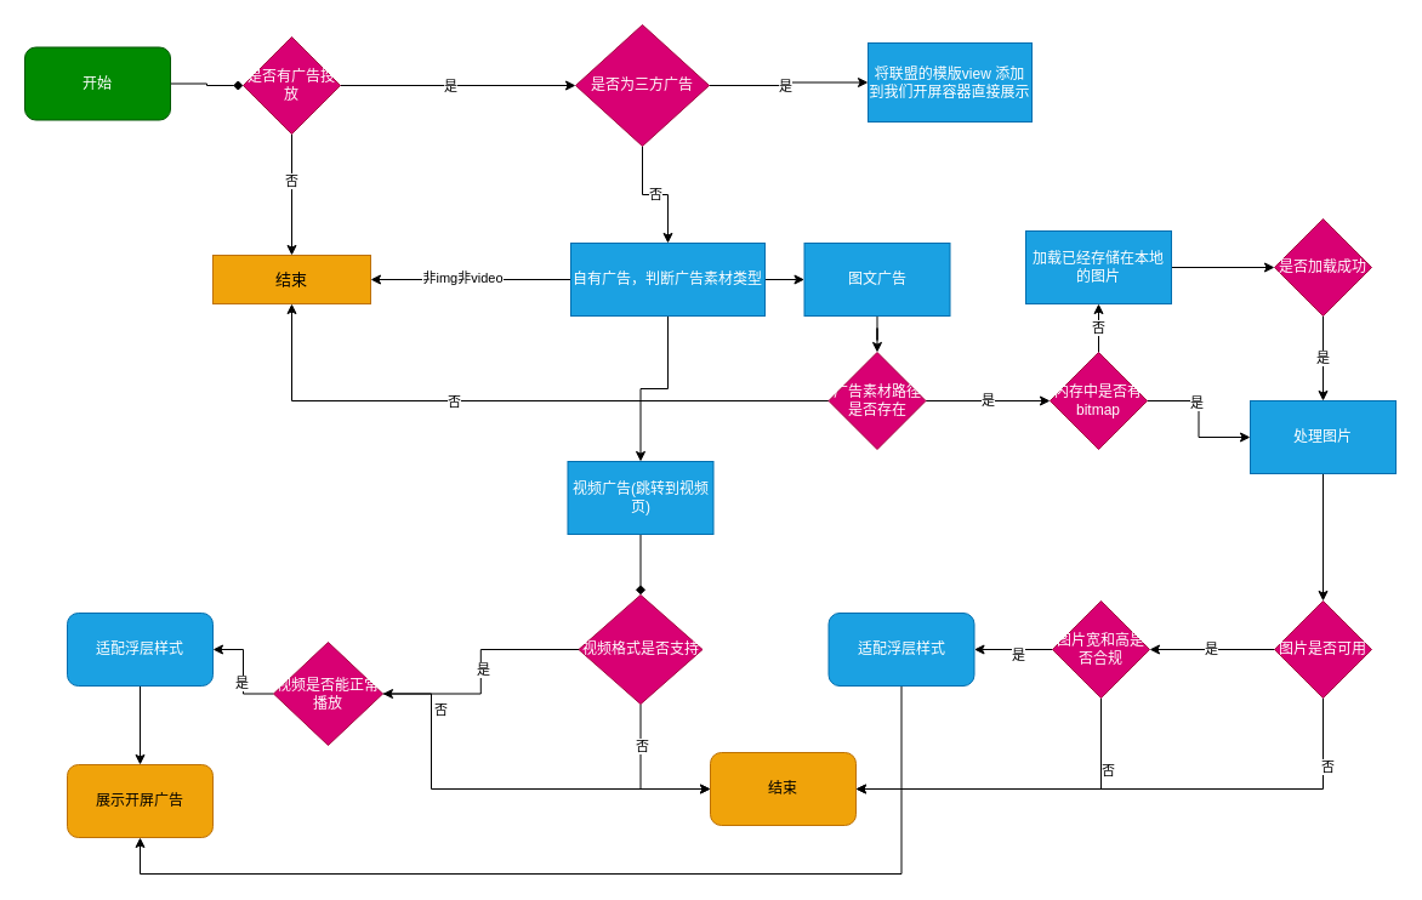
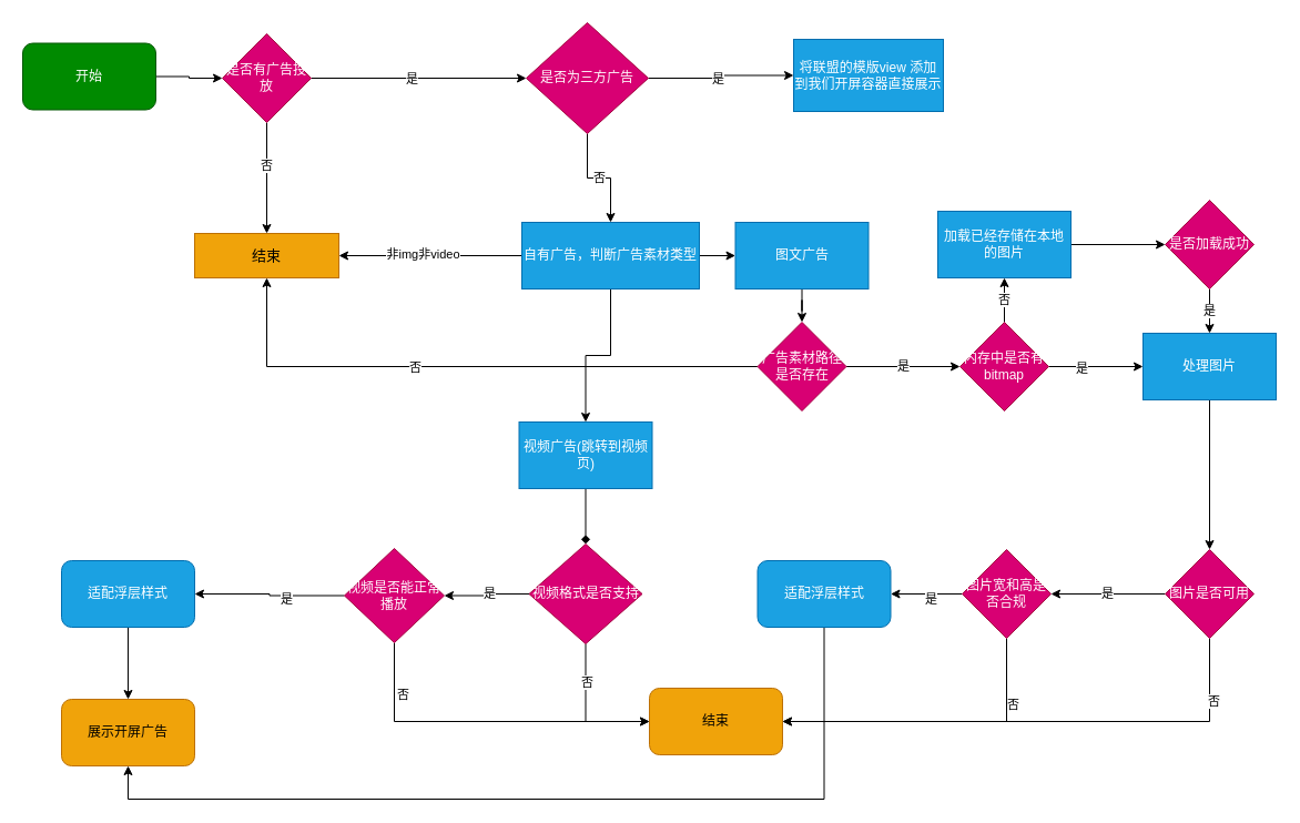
  <mxCell id="0" />
  <mxCell id="1" parent="0" />
- <mxCell id="2" value="" style="edgeStyle=orthogonalEdgeStyle;rounded=0;orthogonalLoop=1;jettySize=auto;html=1;endArrow=diamond;endFill=1;entryX=0;entryY=0.5;entryDx=0;entryDy=0;" edge="1" parent="1" source="3" target="8"><mxGeometry relative="1" as="geometry"><mxPoint x="240" y="70" as="targetPoint" /></mxGeometry></mxCell>
+ <mxCell id="2" value="" style="edgeStyle=orthogonalEdgeStyle;rounded=0;orthogonalLoop=1;jettySize=auto;html=1;endArrow=classic;endFill=1;entryX=0;entryY=0.5;entryDx=0;entryDy=0;" edge="1" parent="1" source="3" target="8"><mxGeometry relative="1" as="geometry"><mxPoint x="240" y="70" as="targetPoint" /></mxGeometry></mxCell>
  <mxCell id="3" value="开始" style="rounded=1;whiteSpace=wrap;html=1;strokeColor=#005700;fillColor=#008a00;fontColor=#ffffff;" vertex="1" parent="1"><mxGeometry x="20" y="38.5" width="120" height="60" as="geometry" /></mxCell>
  <mxCell id="4" value="" style="edgeStyle=orthogonalEdgeStyle;rounded=0;orthogonalLoop=1;jettySize=auto;html=1;endArrow=classic;endFill=1;entryX=0;entryY=0.5;entryDx=0;entryDy=0;" edge="1" parent="1" source="8" target="13"><mxGeometry relative="1" as="geometry"><mxPoint x="440" y="70" as="targetPoint" /></mxGeometry></mxCell>
  <mxCell id="5" value="是" style="edgeLabel;html=1;align=center;verticalAlign=middle;resizable=0;points=[];" vertex="1" connectable="0" parent="4"><mxGeometry x="-0.074" relative="1" as="geometry"><mxPoint as="offset" /></mxGeometry></mxCell>
  <mxCell id="6" value="" style="edgeStyle=orthogonalEdgeStyle;rounded=0;orthogonalLoop=1;jettySize=auto;html=1;endArrow=classic;endFill=1;" edge="1" parent="1" source="8" target="9"><mxGeometry relative="1" as="geometry" /></mxCell>
  <mxCell id="7" value="否" style="edgeLabel;html=1;align=center;verticalAlign=middle;resizable=0;points=[];" vertex="1" connectable="0" parent="6"><mxGeometry x="-0.232" y="-1" relative="1" as="geometry"><mxPoint as="offset" /></mxGeometry></mxCell>
  <mxCell id="8" value="是否有广告投放" style="rhombus;whiteSpace=wrap;html=1;strokeColor=#A50040;fillColor=#d80073;fontColor=#ffffff;" vertex="1" parent="1"><mxGeometry x="200" y="30" width="80" height="80" as="geometry" /></mxCell>
  <mxCell id="9" value="&lt;pre style=&quot;font-family: &amp;quot;jetbrains mono&amp;quot; , monospace ; font-size: 9.8pt&quot;&gt;结束&lt;/pre&gt;" style="whiteSpace=wrap;html=1;fillColor=#f0a30a;fontColor=#000000;strokeColor=#BD7000;" vertex="1" parent="1"><mxGeometry x="175" y="210" width="130" height="40" as="geometry" /></mxCell>
  <mxCell id="10" value="否" style="edgeStyle=orthogonalEdgeStyle;rounded=0;orthogonalLoop=1;jettySize=auto;html=1;endArrow=classic;endFill=1;entryX=0.5;entryY=0;entryDx=0;entryDy=0;" edge="1" parent="1" source="13" target="19"><mxGeometry relative="1" as="geometry"><mxPoint x="525" y="230" as="targetPoint" /></mxGeometry></mxCell>
  <mxCell id="11" value="" style="edgeStyle=orthogonalEdgeStyle;rounded=0;orthogonalLoop=1;jettySize=auto;html=1;endArrow=classic;endFill=1;" edge="1" parent="1" source="13" target="14"><mxGeometry relative="1" as="geometry" /></mxCell>
  <mxCell id="12" value="是" style="edgeLabel;html=1;align=center;verticalAlign=middle;resizable=0;points=[];" vertex="1" connectable="0" parent="11"><mxGeometry x="-0.068" relative="1" as="geometry"><mxPoint as="offset" /></mxGeometry></mxCell>
  <mxCell id="13" value="是否为三方广告" style="rhombus;whiteSpace=wrap;html=1;strokeColor=#A50040;fillColor=#d80073;fontColor=#ffffff;" vertex="1" parent="1"><mxGeometry x="474" y="20" width="110" height="100" as="geometry" /></mxCell>
  <mxCell id="14" value="将联盟的模版view 添加到我们开屏容器直接展示" style="whiteSpace=wrap;html=1;fillColor=#1ba1e2;fontColor=#ffffff;strokeColor=#006EAF;" vertex="1" parent="1"><mxGeometry x="715" y="35" width="135" height="65" as="geometry" /></mxCell>
  <mxCell id="15" value="" style="edgeStyle=orthogonalEdgeStyle;rounded=0;orthogonalLoop=1;jettySize=auto;html=1;endArrow=classic;endFill=1;" edge="1" parent="1" source="19" target="9"><mxGeometry relative="1" as="geometry" /></mxCell>
  <mxCell id="16" value="非img非video" style="edgeLabel;html=1;align=center;verticalAlign=middle;resizable=0;points=[];" vertex="1" connectable="0" parent="15"><mxGeometry x="0.089" y="-2" relative="1" as="geometry"><mxPoint as="offset" /></mxGeometry></mxCell>
  <mxCell id="17" value="" style="edgeStyle=orthogonalEdgeStyle;rounded=0;orthogonalLoop=1;jettySize=auto;html=1;endArrow=classic;endFill=1;" edge="1" parent="1" source="19" target="21"><mxGeometry relative="1" as="geometry" /></mxCell>
  <mxCell id="18" value="" style="edgeStyle=orthogonalEdgeStyle;rounded=0;orthogonalLoop=1;jettySize=auto;html=1;endArrow=classic;endFill=1;" edge="1" parent="1" source="19" target="23"><mxGeometry relative="1" as="geometry" /></mxCell>
  <mxCell id="19" value="自有广告，判断广告素材类型" style="rounded=0;whiteSpace=wrap;html=1;strokeColor=#006EAF;fillColor=#1ba1e2;fontColor=#ffffff;" vertex="1" parent="1"><mxGeometry x="470" y="200" width="160" height="60" as="geometry" /></mxCell>
  <mxCell id="20" value="" style="edgeStyle=orthogonalEdgeStyle;rounded=0;orthogonalLoop=1;jettySize=auto;html=1;endArrow=classic;endFill=1;" edge="1" parent="1" source="21" target="27"><mxGeometry relative="1" as="geometry" /></mxCell>
  <mxCell id="21" value="图文广告" style="whiteSpace=wrap;html=1;rounded=0;fillColor=#1ba1e2;fontColor=#ffffff;strokeColor=#006EAF;" vertex="1" parent="1"><mxGeometry x="662.5" y="200" width="120" height="60" as="geometry" /></mxCell>
  <mxCell id="22" value="" style="edgeStyle=orthogonalEdgeStyle;rounded=0;orthogonalLoop=1;jettySize=auto;html=1;endArrow=diamond;" edge="1" parent="1" source="23" target="53"><mxGeometry relative="1" as="geometry" /></mxCell>
  <mxCell id="23" value="视频广告(跳转到视频页)" style="whiteSpace=wrap;html=1;rounded=0;fillColor=#1ba1e2;fontColor=#ffffff;strokeColor=#006EAF;" vertex="1" parent="1"><mxGeometry x="467.5" y="380" width="120" height="60" as="geometry" /></mxCell>
  <mxCell id="24" style="edgeStyle=orthogonalEdgeStyle;rounded=0;orthogonalLoop=1;jettySize=auto;html=1;endArrow=classic;endFill=1;" edge="1" parent="1" source="27" target="9"><mxGeometry relative="1" as="geometry" /></mxCell>
  <mxCell id="25" value="否" style="edgeLabel;html=1;align=center;verticalAlign=middle;resizable=0;points=[];" vertex="1" connectable="0" parent="24"><mxGeometry x="0.184" relative="1" as="geometry"><mxPoint as="offset" /></mxGeometry></mxCell>
  <mxCell id="26" value="是" style="edgeStyle=orthogonalEdgeStyle;rounded=0;orthogonalLoop=1;jettySize=auto;html=1;endArrow=classic;endFill=1;entryX=0;entryY=0.5;entryDx=0;entryDy=0;" edge="1" parent="1" source="27" target="31"><mxGeometry relative="1" as="geometry"><mxPoint x="850" y="330" as="targetPoint" /></mxGeometry></mxCell>
  <mxCell id="27" value="广告素材路径是否存在" style="rhombus;whiteSpace=wrap;html=1;rounded=0;fillColor=#d80073;fontColor=#ffffff;strokeColor=#A50040;" vertex="1" parent="1"><mxGeometry x="682.5" y="290" width="80" height="80" as="geometry" /></mxCell>
  <mxCell id="28" value="否" style="edgeStyle=orthogonalEdgeStyle;rounded=0;orthogonalLoop=1;jettySize=auto;html=1;endArrow=classic;endFill=1;" edge="1" parent="1" source="31" target="33"><mxGeometry relative="1" as="geometry" /></mxCell>
  <mxCell id="29" style="edgeStyle=orthogonalEdgeStyle;rounded=0;orthogonalLoop=1;jettySize=auto;html=1;exitX=1;exitY=0.5;exitDx=0;exitDy=0;endArrow=classic;endFill=1;entryX=0;entryY=0.5;entryDx=0;entryDy=0;" edge="1" parent="1" source="31" target="37"><mxGeometry relative="1" as="geometry"><mxPoint x="1020" y="340" as="targetPoint" /></mxGeometry></mxCell>
  <mxCell id="30" value="是" style="edgeLabel;html=1;align=center;verticalAlign=middle;resizable=0;points=[];" vertex="1" connectable="0" parent="29"><mxGeometry x="-0.31" y="-1" relative="1" as="geometry"><mxPoint as="offset" /></mxGeometry></mxCell>
  <mxCell id="31" value="内存中是否有bitmap" style="rhombus;whiteSpace=wrap;html=1;strokeColor=#A50040;fillColor=#d80073;fontColor=#ffffff;" vertex="1" parent="1"><mxGeometry x="865" y="290" width="80" height="80" as="geometry" /></mxCell>
  <mxCell id="32" value="" style="edgeStyle=orthogonalEdgeStyle;rounded=0;orthogonalLoop=1;jettySize=auto;html=1;endArrow=classic;endFill=1;" edge="1" parent="1" source="33" target="35"><mxGeometry relative="1" as="geometry" /></mxCell>
  <mxCell id="33" value="加载已经存储在本地的图片" style="whiteSpace=wrap;html=1;fillColor=#1ba1e2;fontColor=#ffffff;strokeColor=#006EAF;" vertex="1" parent="1"><mxGeometry x="845" y="190" width="120" height="60" as="geometry" /></mxCell>
  <mxCell id="34" value="是" style="edgeStyle=orthogonalEdgeStyle;rounded=0;orthogonalLoop=1;jettySize=auto;html=1;endArrow=classic;endFill=1;" edge="1" parent="1" source="35" target="37"><mxGeometry relative="1" as="geometry" /></mxCell>
  <mxCell id="35" value="是否加载成功" style="rhombus;whiteSpace=wrap;html=1;fillColor=#d80073;fontColor=#ffffff;strokeColor=#A50040;" vertex="1" parent="1"><mxGeometry x="1050" y="180" width="80" height="80" as="geometry" /></mxCell>
  <mxCell id="36" value="" style="edgeStyle=orthogonalEdgeStyle;rounded=0;orthogonalLoop=1;jettySize=auto;html=1;" edge="1" parent="1" source="37" target="41"><mxGeometry relative="1" as="geometry" /></mxCell>
- <mxCell id="37" value="处理图片" style="rounded=0;whiteSpace=wrap;html=1;strokeColor=#006EAF;fillColor=#1ba1e2;fontColor=#ffffff;" vertex="1" parent="1"><mxGeometry x="1030" y="330" width="120" height="60" as="geometry" /></mxCell>
+ <mxCell id="37" value="处理图片" style="rounded=0;whiteSpace=wrap;html=1;strokeColor=#006EAF;fillColor=#1ba1e2;fontColor=#ffffff;" vertex="1" parent="1"><mxGeometry x="1030" y="300" width="120" height="60" as="geometry" /></mxCell>
  <mxCell id="38" value="是" style="edgeStyle=orthogonalEdgeStyle;rounded=0;orthogonalLoop=1;jettySize=auto;html=1;" edge="1" parent="1" source="41" target="46"><mxGeometry relative="1" as="geometry" /></mxCell>
  <mxCell id="39" style="edgeStyle=orthogonalEdgeStyle;rounded=0;orthogonalLoop=1;jettySize=auto;html=1;entryX=1;entryY=0.5;entryDx=0;entryDy=0;" edge="1" parent="1" source="41" target="61"><mxGeometry relative="1" as="geometry"><Array as="points"><mxPoint x="1090" y="650" /></Array></mxGeometry></mxCell>
  <mxCell id="40" value="否" style="edgeLabel;html=1;align=center;verticalAlign=middle;resizable=0;points=[];" vertex="1" connectable="0" parent="39"><mxGeometry x="-0.758" y="3" relative="1" as="geometry"><mxPoint as="offset" /></mxGeometry></mxCell>
  <mxCell id="41" value="图片是否可用" style="rhombus;whiteSpace=wrap;html=1;rounded=0;fillColor=#d80073;fontColor=#ffffff;strokeColor=#A50040;" vertex="1" parent="1"><mxGeometry x="1050" y="495" width="80" height="80" as="geometry" /></mxCell>
  <mxCell id="42" value="" style="edgeStyle=orthogonalEdgeStyle;rounded=0;orthogonalLoop=1;jettySize=auto;html=1;endArrow=classic;endFill=1;" edge="1" parent="1" source="46" target="48"><mxGeometry relative="1" as="geometry" /></mxCell>
  <mxCell id="43" value="是" style="edgeLabel;html=1;align=center;verticalAlign=middle;resizable=0;points=[];" vertex="1" connectable="0" parent="42"><mxGeometry x="-0.129" y="4" relative="1" as="geometry"><mxPoint x="-1" as="offset" /></mxGeometry></mxCell>
  <mxCell id="44" style="edgeStyle=orthogonalEdgeStyle;rounded=0;orthogonalLoop=1;jettySize=auto;html=1;entryX=1;entryY=0.5;entryDx=0;entryDy=0;" edge="1" parent="1" source="46" target="61"><mxGeometry relative="1" as="geometry"><Array as="points"><mxPoint x="907" y="650" /></Array></mxGeometry></mxCell>
  <mxCell id="45" value="否" style="edgeLabel;html=1;align=center;verticalAlign=middle;resizable=0;points=[];" vertex="1" connectable="0" parent="44"><mxGeometry x="-0.571" y="5" relative="1" as="geometry"><mxPoint as="offset" /></mxGeometry></mxCell>
  <mxCell id="46" value="图片宽和高是否合规" style="rhombus;whiteSpace=wrap;html=1;strokeColor=#A50040;fillColor=#d80073;fontColor=#ffffff;" vertex="1" parent="1"><mxGeometry x="867" y="495" width="80" height="80" as="geometry" /></mxCell>
  <mxCell id="47" style="edgeStyle=orthogonalEdgeStyle;rounded=0;orthogonalLoop=1;jettySize=auto;html=1;entryX=0.5;entryY=1;entryDx=0;entryDy=0;" edge="1" parent="1" source="48" target="62"><mxGeometry relative="1" as="geometry"><Array as="points"><mxPoint x="743" y="720" /><mxPoint x="115" y="720" /></Array></mxGeometry></mxCell>
  <mxCell id="48" value="适配浮层样式" style="whiteSpace=wrap;html=1;rounded=1;fillColor=#1ba1e2;fontColor=#ffffff;strokeColor=#006EAF;" vertex="1" parent="1"><mxGeometry x="682.5" y="505" width="120" height="60" as="geometry" /></mxCell>
  <mxCell id="49" value="" style="edgeStyle=orthogonalEdgeStyle;rounded=0;orthogonalLoop=1;jettySize=auto;html=1;" edge="1" parent="1" source="53" target="58"><mxGeometry relative="1" as="geometry" /></mxCell>
  <mxCell id="50" value="是" style="edgeLabel;html=1;align=center;verticalAlign=middle;resizable=0;points=[];" vertex="1" connectable="0" parent="49"><mxGeometry x="-0.017" y="1" relative="1" as="geometry"><mxPoint x="1" as="offset" /></mxGeometry></mxCell>
  <mxCell id="51" value="" style="edgeStyle=orthogonalEdgeStyle;rounded=0;orthogonalLoop=1;jettySize=auto;html=1;entryX=0;entryY=0.5;entryDx=0;entryDy=0;exitX=0.5;exitY=1;exitDx=0;exitDy=0;" edge="1" parent="1" source="53" target="61"><mxGeometry relative="1" as="geometry" /></mxCell>
  <mxCell id="52" value="否" style="edgeLabel;html=1;align=center;verticalAlign=middle;resizable=0;points=[];" vertex="1" connectable="0" parent="51"><mxGeometry x="-0.478" y="1" relative="1" as="geometry"><mxPoint y="1" as="offset" /></mxGeometry></mxCell>
  <mxCell id="53" value="视频格式是否支持" style="rhombus;whiteSpace=wrap;html=1;rounded=0;fillColor=#d80073;fontColor=#ffffff;strokeColor=#A50040;" vertex="1" parent="1"><mxGeometry x="476.5" y="490" width="102" height="90" as="geometry" /></mxCell>
  <mxCell id="54" style="edgeStyle=orthogonalEdgeStyle;rounded=0;orthogonalLoop=1;jettySize=auto;html=1;" edge="1" parent="1" source="58" target="60"><mxGeometry relative="1" as="geometry" /></mxCell>
  <mxCell id="55" value="是" style="edgeLabel;html=1;align=center;verticalAlign=middle;resizable=0;points=[];" vertex="1" connectable="0" parent="54"><mxGeometry x="-0.207" y="3" relative="1" as="geometry"><mxPoint x="1" as="offset" /></mxGeometry></mxCell>
  <mxCell id="56" style="edgeStyle=orthogonalEdgeStyle;rounded=0;orthogonalLoop=1;jettySize=auto;html=1;entryX=0;entryY=0.5;entryDx=0;entryDy=0;" edge="1" parent="1" source="58" target="61"><mxGeometry relative="1" as="geometry"><Array as="points"><mxPoint x="355" y="650" /></Array></mxGeometry></mxCell>
  <mxCell id="57" value="否" style="edgeLabel;html=1;align=center;verticalAlign=middle;resizable=0;points=[];" vertex="1" connectable="0" parent="56"><mxGeometry x="-0.694" y="7" relative="1" as="geometry"><mxPoint as="offset" /></mxGeometry></mxCell>
- <mxCell id="58" value="视频是否能正常播放" style="rhombus;whiteSpace=wrap;html=1;rounded=0;fillColor=#d80073;fontColor=#ffffff;strokeColor=#A50040;" vertex="1" parent="1"><mxGeometry x="225" y="529" width="90" height="85" as="geometry" /></mxCell>
+ <mxCell id="58" value="视频是否能正常播放" style="rhombus;whiteSpace=wrap;html=1;rounded=0;fillColor=#d80073;fontColor=#ffffff;strokeColor=#A50040;" vertex="1" parent="1"><mxGeometry x="310" y="494" width="90" height="85" as="geometry" /></mxCell>
  <mxCell id="59" value="" style="edgeStyle=orthogonalEdgeStyle;rounded=0;orthogonalLoop=1;jettySize=auto;html=1;" edge="1" parent="1" source="60" target="62"><mxGeometry relative="1" as="geometry" /></mxCell>
  <mxCell id="60" value="适配浮层样式" style="whiteSpace=wrap;html=1;rounded=1;fillColor=#1ba1e2;fontColor=#ffffff;strokeColor=#006EAF;" vertex="1" parent="1"><mxGeometry x="55" y="505" width="120" height="60" as="geometry" /></mxCell>
  <mxCell id="61" value="结束" style="whiteSpace=wrap;html=1;rounded=1;fillColor=#f0a30a;fontColor=#000000;strokeColor=#BD7000;" vertex="1" parent="1"><mxGeometry x="585" y="620" width="120" height="60" as="geometry" /></mxCell>
  <mxCell id="62" value="展示开屏广告" style="whiteSpace=wrap;html=1;rounded=1;fillColor=#f0a30a;fontColor=#000000;strokeColor=#BD7000;" vertex="1" parent="1"><mxGeometry x="55" y="630" width="120" height="60" as="geometry" /></mxCell>
